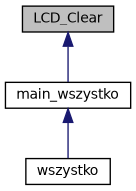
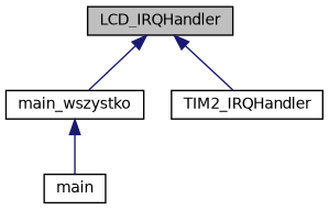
  digraph {
    rankdir=TB
    node [color=black fillcolor=white fontname=Helvetica fontsize=10 shape=record style=filled]
    edge [color=midnightblue dir=back fontname=Helvetica fontsize=10 labelfontname=Helvetica labelfontsize=10 style=solid]
-   n1 [fillcolor=grey75 fontcolor=black height=0.2 label=LCD_Clear width=0.4]
+   n1 [fillcolor=grey75 fontcolor=black height=0.2 label=LCD_IRQHandler width=0.4]
    n2 [height=0.2 label=main_wszystko width=0.4]
-   n4 [height=0.2 label=wszystko width=0.4]
+   n3 [height=0.2 label=TIM2_IRQHandler width=0.4]
+   n4 [height=0.2 label=main width=0.4]
    n1 -> n2
+   n1 -> n3
    n2 -> n4
  }
